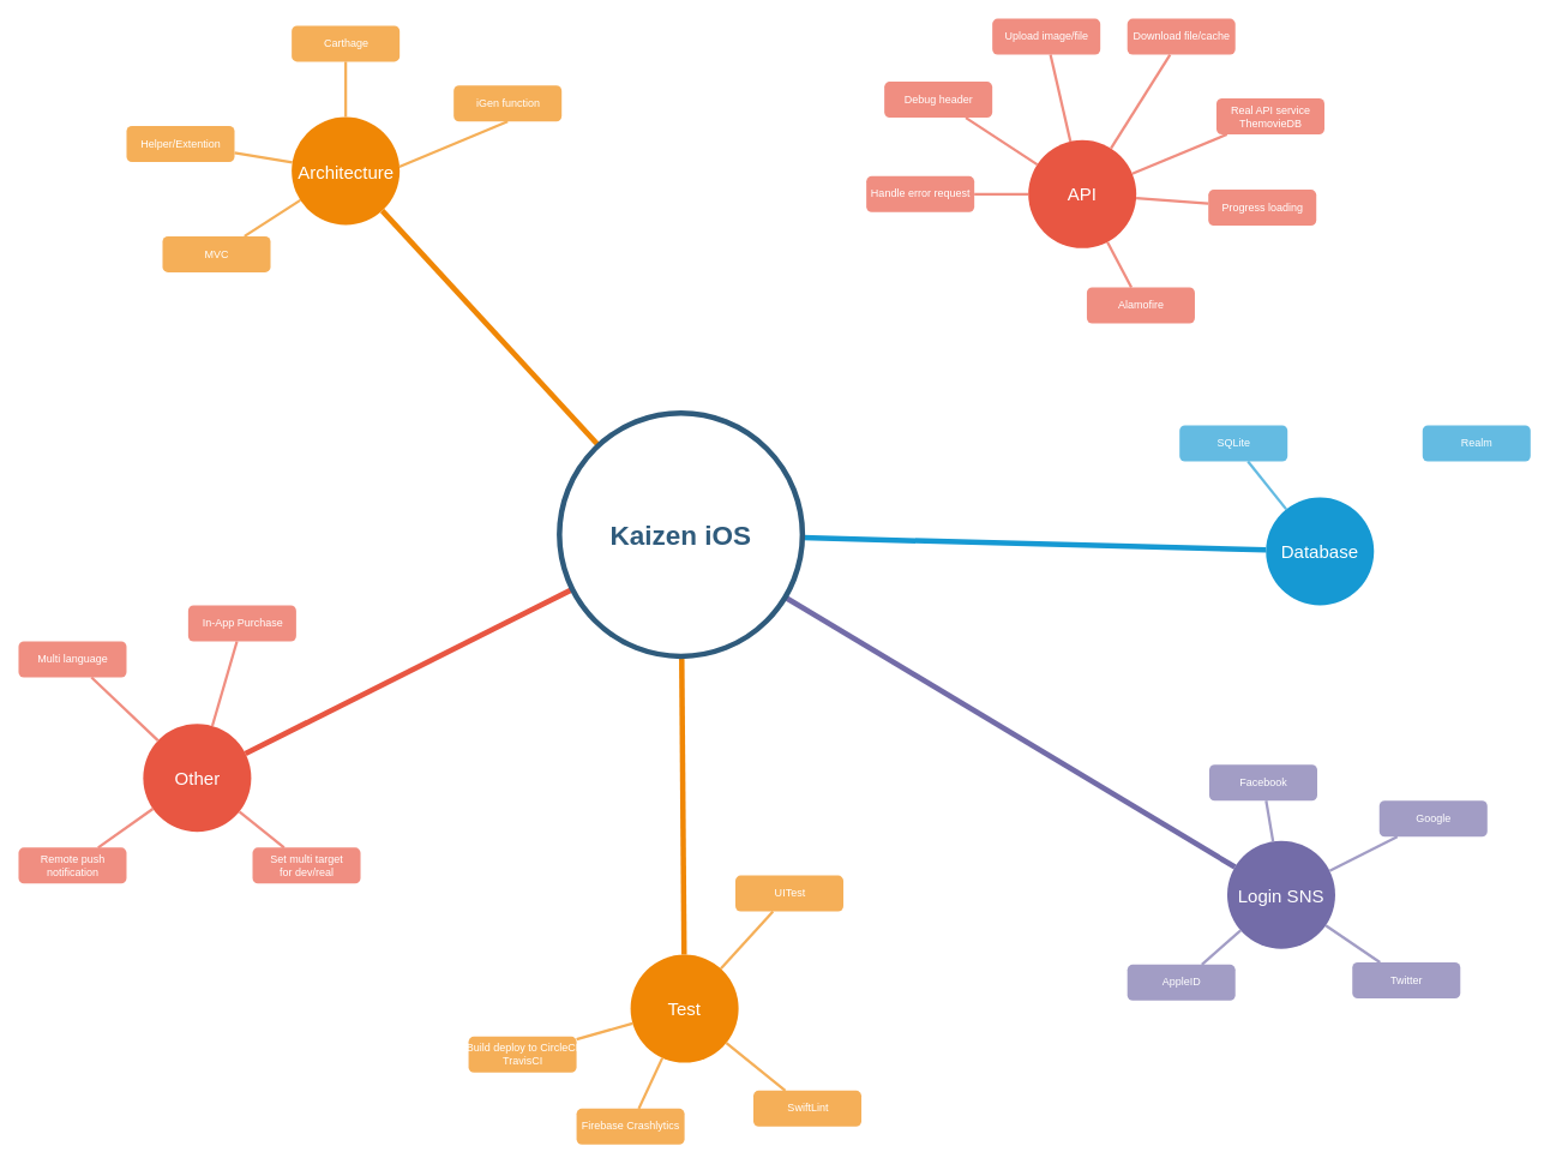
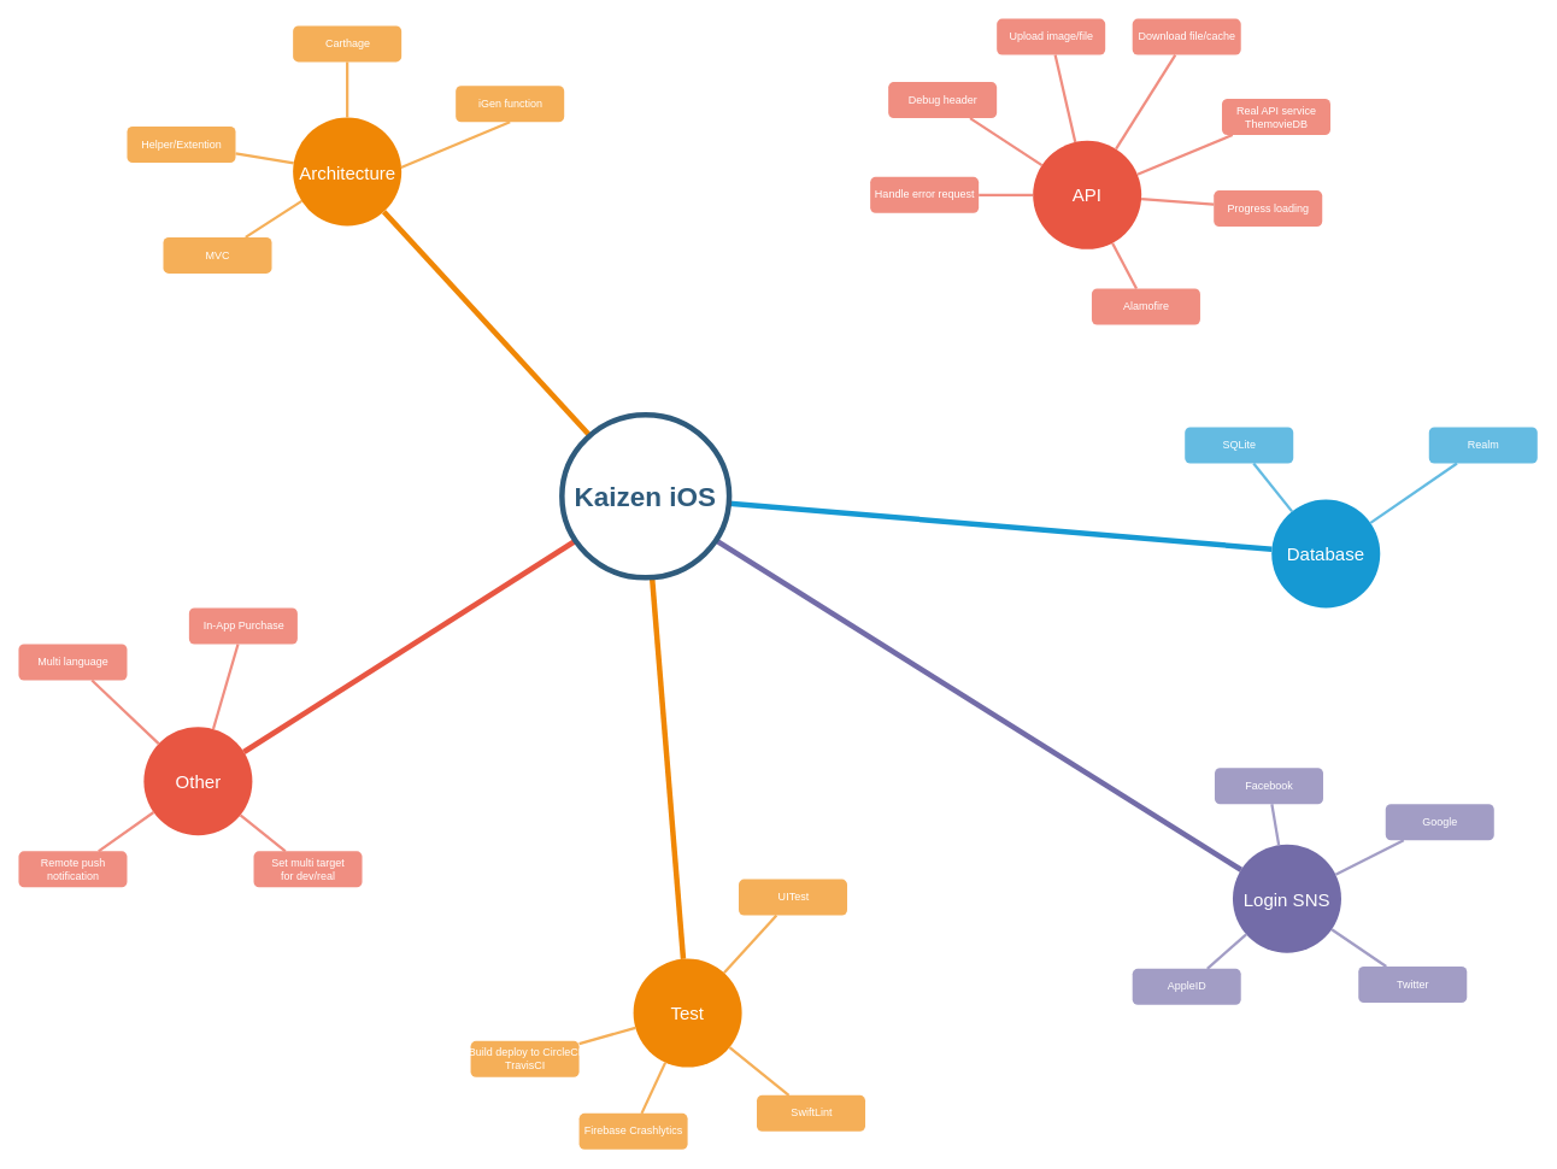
  <mxCell id="0" />
  <mxCell id="1" parent="0" />
  <mxCell id="2" value="Architecture" style="ellipse;whiteSpace=wrap;html=1;shadow=0;fontFamily=Helvetica;fontSize=20;fontColor=#FFFFFF;align=center;strokeWidth=3;fillColor=#F08705;strokeColor=none;gradientColor=none;" parent="1" vertex="1"><mxGeometry x="323.5" y="129.5" width="120" height="120" as="geometry" /></mxCell>
  <mxCell id="3" value="API" style="ellipse;whiteSpace=wrap;html=1;shadow=0;fontFamily=Helvetica;fontSize=20;fontColor=#FFFFFF;align=center;strokeWidth=3;fillColor=#E85642;strokeColor=none;" parent="1" vertex="1"><mxGeometry x="1142" y="155.25" width="120" height="120" as="geometry" /></mxCell>
  <mxCell id="4" value="Database" style="ellipse;whiteSpace=wrap;html=1;shadow=0;fontFamily=Helvetica;fontSize=20;fontColor=#FFFFFF;align=center;strokeWidth=3;fillColor=#1699D3;strokeColor=none;" parent="1" vertex="1"><mxGeometry x="1406" y="552" width="120" height="120" as="geometry" /></mxCell>
  <mxCell id="5" value="Login SNS" style="ellipse;whiteSpace=wrap;html=1;shadow=0;fontFamily=Helvetica;fontSize=20;fontColor=#FFFFFF;align=center;strokeWidth=3;fillColor=#736ca8;strokeColor=none;" parent="1" vertex="1"><mxGeometry x="1363" y="933.5" width="120" height="120" as="geometry" /></mxCell>
  <mxCell id="6" value="Test" style="ellipse;whiteSpace=wrap;html=1;shadow=0;fontFamily=Helvetica;fontSize=20;fontColor=#FFFFFF;align=center;strokeWidth=3;fillColor=#F08705;strokeColor=none;" parent="1" vertex="1"><mxGeometry x="700" y="1060" width="120" height="120" as="geometry" /></mxCell>
  <mxCell id="7" value="Other" style="ellipse;whiteSpace=wrap;html=1;shadow=0;fontFamily=Helvetica;fontSize=20;fontColor=#FFFFFF;align=center;strokeWidth=3;fillColor=#E85642;strokeColor=none;" parent="1" vertex="1"><mxGeometry x="158.5" y="803.5" width="120" height="120" as="geometry" /></mxCell>
  <mxCell id="8" value="MVC" style="rounded=1;fillColor=#f5af58;strokeColor=none;strokeWidth=3;shadow=0;html=1;fontColor=#FFFFFF;" parent="1" vertex="1"><mxGeometry x="180" y="262" width="120" height="40" as="geometry" /></mxCell>
  <mxCell id="9" style="endArrow=none;strokeWidth=6;strokeColor=#f08705;html=1;" parent="1" source="59" target="2" edge="1"><mxGeometry relative="1" as="geometry" /></mxCell>
  <mxCell id="10" style="endArrow=none;strokeWidth=6;strokeColor=#1699D3;html=1;" parent="1" source="59" target="4" edge="1"><mxGeometry relative="1" as="geometry" /></mxCell>
  <mxCell id="11" style="endArrow=none;strokeWidth=6;strokeColor=#736ca8;html=1;" parent="1" source="59" target="5" edge="1"><mxGeometry relative="1" as="geometry" /></mxCell>
  <mxCell id="12" value="" style="edgeStyle=none;endArrow=none;strokeWidth=6;strokeColor=#F08705;html=1;" parent="1" source="59" target="6" edge="1"><mxGeometry x="181" y="226.5" width="100" height="100" as="geometry"><mxPoint x="-159" y="108.5" as="sourcePoint" /><mxPoint x="-59" y="8.5" as="targetPoint" /></mxGeometry></mxCell>
  <mxCell id="13" value="" style="edgeStyle=none;endArrow=none;strokeWidth=6;strokeColor=#E85642;html=1;" parent="1" source="59" target="7" edge="1"><mxGeometry x="181" y="226.5" width="100" height="100" as="geometry"><mxPoint x="-159" y="108.5" as="sourcePoint" /><mxPoint x="-59" y="8.5" as="targetPoint" /></mxGeometry></mxCell>
  <mxCell id="14" value="Helper/Extention" style="rounded=1;fillColor=#f5af58;strokeColor=none;strokeWidth=3;shadow=0;html=1;fontColor=#FFFFFF;" parent="1" vertex="1"><mxGeometry x="140" y="139.5" width="120" height="40" as="geometry" /></mxCell>
  <mxCell id="15" value="" style="edgeStyle=none;endArrow=none;strokeWidth=3;strokeColor=#F5AF58;html=1;" parent="1" source="2" target="8" edge="1"><mxGeometry x="-436.5" y="127.5" width="100" height="100" as="geometry"><mxPoint x="-776.5" y="9.5" as="sourcePoint" /><mxPoint x="-676.5" y="-90.5" as="targetPoint" /></mxGeometry></mxCell>
  <mxCell id="16" value="" style="edgeStyle=none;endArrow=none;strokeWidth=3;strokeColor=#F5AF58;html=1;" parent="1" source="2" target="14" edge="1"><mxGeometry x="-436.5" y="127.5" width="100" height="100" as="geometry"><mxPoint x="-776.5" y="9.5" as="sourcePoint" /><mxPoint x="-676.5" y="-90.5" as="targetPoint" /></mxGeometry></mxCell>
  <mxCell id="17" value="Alamofire" style="rounded=1;fillColor=#f08e81;strokeColor=none;strokeWidth=3;shadow=0;html=1;fontColor=#FFFFFF;" parent="1" vertex="1"><mxGeometry x="1207" y="318.75" width="120" height="40" as="geometry" /></mxCell>
  <mxCell id="18" value="Handle error request" style="rounded=1;fillColor=#f08e81;strokeColor=none;strokeWidth=3;shadow=0;html=1;fontColor=#FFFFFF;" parent="1" vertex="1"><mxGeometry x="962" y="195.25" width="120" height="40" as="geometry" /></mxCell>
  <mxCell id="19" value="Debug header" style="rounded=1;fillColor=#f08e81;strokeColor=none;strokeWidth=3;shadow=0;html=1;fontColor=#FFFFFF;" parent="1" vertex="1"><mxGeometry x="982" y="90.25" width="120" height="40" as="geometry" /></mxCell>
  <mxCell id="20" value="Upload image/file" style="rounded=1;fillColor=#f08e81;strokeColor=none;strokeWidth=3;shadow=0;html=1;fontColor=#FFFFFF;" parent="1" vertex="1"><mxGeometry x="1102" y="20.25" width="120" height="40" as="geometry" /></mxCell>
  <mxCell id="21" value="Download file/cache" style="rounded=1;fillColor=#f08e81;strokeColor=none;strokeWidth=3;shadow=0;html=1;fontColor=#FFFFFF;" parent="1" vertex="1"><mxGeometry x="1252" y="20.25" width="120" height="40" as="geometry" /></mxCell>
  <mxCell id="22" value="Real API service &lt;br&gt;ThemovieDB" style="rounded=1;fillColor=#f08e81;strokeColor=none;strokeWidth=3;shadow=0;html=1;fontColor=#FFFFFF;" parent="1" vertex="1"><mxGeometry x="1351" y="108.75" width="120" height="40" as="geometry" /></mxCell>
  <mxCell id="23" value="Progress loading" style="rounded=1;fillColor=#f08e81;strokeColor=none;strokeWidth=3;shadow=0;html=1;fontColor=#FFFFFF;" parent="1" vertex="1"><mxGeometry x="1342" y="210.25" width="120" height="40" as="geometry" /></mxCell>
  <mxCell id="24" value="" style="edgeStyle=none;endArrow=none;strokeWidth=3;strokeColor=#F08E81;html=1;" parent="1" source="3" target="17" edge="1"><mxGeometry x="-188" y="123.25" width="100" height="100" as="geometry"><mxPoint x="-528" y="5.25" as="sourcePoint" /><mxPoint x="-428" y="-94.75" as="targetPoint" /></mxGeometry></mxCell>
  <mxCell id="25" value="" style="edgeStyle=none;endArrow=none;strokeWidth=3;strokeColor=#F08E81;html=1;" parent="1" source="3" target="18" edge="1"><mxGeometry x="-188" y="123.25" width="100" height="100" as="geometry"><mxPoint x="-528" y="5.25" as="sourcePoint" /><mxPoint x="-428" y="-94.75" as="targetPoint" /></mxGeometry></mxCell>
  <mxCell id="26" value="" style="edgeStyle=none;endArrow=none;strokeWidth=3;strokeColor=#F08E81;html=1;" parent="1" source="3" target="19" edge="1"><mxGeometry x="-188" y="123.25" width="100" height="100" as="geometry"><mxPoint x="-528" y="5.25" as="sourcePoint" /><mxPoint x="-428" y="-94.75" as="targetPoint" /></mxGeometry></mxCell>
  <mxCell id="27" value="" style="edgeStyle=none;endArrow=none;strokeWidth=3;strokeColor=#F08E81;html=1;" parent="1" source="3" target="20" edge="1"><mxGeometry x="-188" y="123.25" width="100" height="100" as="geometry"><mxPoint x="-528" y="5.25" as="sourcePoint" /><mxPoint x="-428" y="-94.75" as="targetPoint" /></mxGeometry></mxCell>
  <mxCell id="28" value="" style="edgeStyle=none;endArrow=none;strokeWidth=3;strokeColor=#F08E81;html=1;" parent="1" source="3" target="21" edge="1"><mxGeometry x="-188" y="123.25" width="100" height="100" as="geometry"><mxPoint x="-528" y="5.25" as="sourcePoint" /><mxPoint x="-428" y="-94.75" as="targetPoint" /></mxGeometry></mxCell>
  <mxCell id="29" value="" style="edgeStyle=none;endArrow=none;strokeWidth=3;strokeColor=#F08E81;html=1;" parent="1" source="3" target="22" edge="1"><mxGeometry x="-188" y="123.25" width="100" height="100" as="geometry"><mxPoint x="-528" y="5.25" as="sourcePoint" /><mxPoint x="-428" y="-94.75" as="targetPoint" /></mxGeometry></mxCell>
  <mxCell id="30" value="" style="edgeStyle=none;endArrow=none;strokeWidth=3;strokeColor=#F08E81;html=1;" parent="1" source="3" target="23" edge="1"><mxGeometry x="-188" y="123.25" width="100" height="100" as="geometry"><mxPoint x="-528" y="5.25" as="sourcePoint" /><mxPoint x="-428" y="-94.75" as="targetPoint" /></mxGeometry></mxCell>
  <mxCell id="31" value="SQLite" style="rounded=1;fillColor=#64BBE2;strokeColor=none;strokeWidth=3;shadow=0;html=1;fontColor=#FFFFFF;" parent="1" vertex="1"><mxGeometry x="1310" y="472" width="120" height="40" as="geometry" /></mxCell>
  <mxCell id="32" value="Realm" style="rounded=1;fillColor=#64BBE2;strokeColor=none;strokeWidth=3;shadow=0;html=1;fontColor=#FFFFFF;" parent="1" vertex="1"><mxGeometry x="1580" y="472" width="120" height="40" as="geometry" /></mxCell>
  <mxCell id="33" value="" style="edgeStyle=none;endArrow=none;strokeWidth=3;strokeColor=#64BBE2;html=1;" parent="1" source="4" target="31" edge="1"><mxGeometry x="-214" y="160" width="100" height="100" as="geometry"><mxPoint x="-554" y="42" as="sourcePoint" /><mxPoint x="-454" y="-58" as="targetPoint" /></mxGeometry></mxCell>
+ <mxCell id="34" value="" style="edgeStyle=none;endArrow=none;strokeWidth=3;strokeColor=#64BBE2;html=1;" parent="1" source="4" target="32" edge="1"><mxGeometry x="-214" y="160" width="100" height="100" as="geometry"><mxPoint x="-554" y="42" as="sourcePoint" /><mxPoint x="-454" y="-58" as="targetPoint" /></mxGeometry></mxCell>
  <mxCell id="35" value="Facebook" style="rounded=1;fillColor=#a29dc5;strokeColor=none;strokeWidth=3;shadow=0;html=1;fontColor=#FFFFFF;" parent="1" vertex="1"><mxGeometry x="1343" y="849" width="120" height="40" as="geometry" /></mxCell>
  <mxCell id="36" value="Google" style="rounded=1;fillColor=#a29dc5;strokeColor=none;strokeWidth=3;shadow=0;html=1;fontColor=#FFFFFF;" parent="1" vertex="1"><mxGeometry x="1532" y="889" width="120" height="40" as="geometry" /></mxCell>
  <mxCell id="37" value="Twitter" style="rounded=1;fillColor=#a29dc5;strokeColor=none;strokeWidth=3;shadow=0;html=1;fontColor=#FFFFFF;" parent="1" vertex="1"><mxGeometry x="1502" y="1068.5" width="120" height="40" as="geometry" /></mxCell>
  <mxCell id="38" value="AppleID" style="rounded=1;fillColor=#a29dc5;strokeColor=none;strokeWidth=3;shadow=0;html=1;fontColor=#FFFFFF;" parent="1" vertex="1"><mxGeometry x="1252" y="1071" width="120" height="40" as="geometry" /></mxCell>
  <mxCell id="39" value="" style="edgeStyle=none;endArrow=none;strokeWidth=3;strokeColor=#A29DC5;html=1;" parent="1" source="5" target="37" edge="1"><mxGeometry x="243" y="-123.5" width="100" height="100" as="geometry"><mxPoint x="-97" y="-241.5" as="sourcePoint" /><mxPoint x="3" y="-341.5" as="targetPoint" /></mxGeometry></mxCell>
  <mxCell id="40" value="" style="edgeStyle=none;endArrow=none;strokeWidth=3;strokeColor=#A29DC5;html=1;" parent="1" source="5" target="38" edge="1"><mxGeometry x="243" y="-123.5" width="100" height="100" as="geometry"><mxPoint x="-97" y="-241.5" as="sourcePoint" /><mxPoint x="3" y="-341.5" as="targetPoint" /></mxGeometry></mxCell>
  <mxCell id="41" value="" style="edgeStyle=none;endArrow=none;strokeWidth=3;strokeColor=#A29DC5;html=1;" parent="1" source="5" target="35" edge="1"><mxGeometry x="243" y="-123.5" width="100" height="100" as="geometry"><mxPoint x="-97" y="-241.5" as="sourcePoint" /><mxPoint x="3" y="-341.5" as="targetPoint" /></mxGeometry></mxCell>
  <mxCell id="42" value="SwiftLint" style="rounded=1;fillColor=#f5af58;strokeColor=none;strokeWidth=3;shadow=0;html=1;fontColor=#FFFFFF;" parent="1" vertex="1"><mxGeometry x="836.5" y="1211" width="120" height="40" as="geometry" /></mxCell>
  <mxCell id="43" value="Firebase Crashlytics" style="rounded=1;fillColor=#f5af58;strokeColor=none;strokeWidth=3;shadow=0;html=1;fontColor=#FFFFFF;" parent="1" vertex="1"><mxGeometry x="640" y="1231" width="120" height="40" as="geometry" /></mxCell>
  <mxCell id="44" value="Build deploy to CircleCI&lt;br&gt;TravisCI" style="rounded=1;fillColor=#f5af58;strokeColor=none;strokeWidth=3;shadow=0;html=1;fontColor=#FFFFFF;" parent="1" vertex="1"><mxGeometry x="520" y="1151" width="120" height="40" as="geometry" /></mxCell>
  <mxCell id="45" value="UITest" style="rounded=1;fillColor=#f5af58;strokeColor=none;strokeWidth=3;shadow=0;html=1;fontColor=#FFFFFF;" parent="1" vertex="1"><mxGeometry x="816.5" y="972" width="120" height="40" as="geometry" /></mxCell>
  <mxCell id="46" value="" style="edgeStyle=none;endArrow=none;strokeWidth=3;strokeColor=#F5AF58;html=1;" parent="1" source="6" target="45" edge="1"><mxGeometry x="120" y="8" width="100" height="100" as="geometry"><mxPoint x="-220" y="-110" as="sourcePoint" /><mxPoint x="-120" y="-210" as="targetPoint" /></mxGeometry></mxCell>
  <mxCell id="47" value="" style="edgeStyle=none;endArrow=none;strokeWidth=3;strokeColor=#F5AF58;html=1;" parent="1" source="6" target="42" edge="1"><mxGeometry x="120" y="8" width="100" height="100" as="geometry"><mxPoint x="-220" y="-110" as="sourcePoint" /><mxPoint x="-120" y="-210" as="targetPoint" /></mxGeometry></mxCell>
  <mxCell id="48" value="" style="edgeStyle=none;endArrow=none;strokeWidth=3;strokeColor=#F5AF58;html=1;" parent="1" source="6" target="43" edge="1"><mxGeometry x="120" y="8" width="100" height="100" as="geometry"><mxPoint x="-220" y="-110" as="sourcePoint" /><mxPoint x="-120" y="-210" as="targetPoint" /></mxGeometry></mxCell>
  <mxCell id="49" value="" style="edgeStyle=none;endArrow=none;strokeWidth=3;strokeColor=#F5AF58;html=1;" parent="1" source="6" target="44" edge="1"><mxGeometry x="120" y="8" width="100" height="100" as="geometry"><mxPoint x="-220" y="-110" as="sourcePoint" /><mxPoint x="-120" y="-210" as="targetPoint" /></mxGeometry></mxCell>
  <mxCell id="50" value="In-App Purchase" style="rounded=1;fillColor=#f08e81;strokeColor=none;strokeWidth=3;shadow=0;html=1;fontColor=#FFFFFF;" parent="1" vertex="1"><mxGeometry x="208.5" y="672" width="120" height="40" as="geometry" /></mxCell>
  <mxCell id="51" value="Multi language" style="rounded=1;fillColor=#f08e81;strokeColor=none;strokeWidth=3;shadow=0;html=1;fontColor=#FFFFFF;" parent="1" vertex="1"><mxGeometry x="20" y="712" width="120" height="40" as="geometry" /></mxCell>
  <mxCell id="52" value="Remote push &lt;br&gt;notification" style="rounded=1;fillColor=#f08e81;strokeColor=none;strokeWidth=3;shadow=0;html=1;fontColor=#FFFFFF;" parent="1" vertex="1"><mxGeometry x="20" y="941" width="120" height="40" as="geometry" /></mxCell>
  <mxCell id="53" value="Set multi target &lt;br&gt;for dev/real" style="rounded=1;fillColor=#f08e81;strokeColor=none;strokeWidth=3;shadow=0;html=1;fontColor=#FFFFFF;" parent="1" vertex="1"><mxGeometry x="280" y="941" width="120" height="40" as="geometry" /></mxCell>
  <mxCell id="54" value="" style="edgeStyle=none;endArrow=none;strokeWidth=3;strokeColor=#F08E81;html=1;" parent="1" source="7" target="53" edge="1"><mxGeometry x="128.5" y="-98.5" width="100" height="100" as="geometry"><mxPoint x="-211.5" y="-216.5" as="sourcePoint" /><mxPoint x="-111.5" y="-316.5" as="targetPoint" /></mxGeometry></mxCell>
  <mxCell id="55" value="" style="edgeStyle=none;endArrow=none;strokeWidth=3;strokeColor=#F08E81;html=1;" parent="1" source="7" target="50" edge="1"><mxGeometry x="128.5" y="-98.5" width="100" height="100" as="geometry"><mxPoint x="-211.5" y="-216.5" as="sourcePoint" /><mxPoint x="-111.5" y="-316.5" as="targetPoint" /></mxGeometry></mxCell>
  <mxCell id="56" value="" style="edgeStyle=none;endArrow=none;strokeWidth=3;strokeColor=#F08E81;html=1;" parent="1" source="7" target="51" edge="1"><mxGeometry x="128.5" y="-98.5" width="100" height="100" as="geometry"><mxPoint x="-211.5" y="-216.5" as="sourcePoint" /><mxPoint x="-111.5" y="-316.5" as="targetPoint" /></mxGeometry></mxCell>
  <mxCell id="57" value="" style="edgeStyle=none;endArrow=none;strokeWidth=3;strokeColor=#F08E81;html=1;" parent="1" source="7" target="52" edge="1"><mxGeometry x="128.5" y="-98.5" width="100" height="100" as="geometry"><mxPoint x="-211.5" y="-216.5" as="sourcePoint" /><mxPoint x="-111.5" y="-316.5" as="targetPoint" /></mxGeometry></mxCell>
  <mxCell id="58" style="edgeStyle=orthogonalEdgeStyle;rounded=0;html=1;exitX=0.75;exitY=0;entryX=0.75;entryY=0;startArrow=none;startFill=0;endArrow=block;endFill=1;jettySize=auto;orthogonalLoop=1;strokeColor=#12aab5;strokeWidth=6;fontSize=20;fontColor=#2F5B7C;" parent="1" source="18" target="18" edge="1"><mxGeometry relative="1" as="geometry" /></mxCell>
- <mxCell id="59" value="Kaizen iOS" style="ellipse;whiteSpace=wrap;html=1;shadow=0;fontFamily=Helvetica;fontSize=30;fontColor=#2F5B7C;align=center;strokeColor=#2F5B7C;strokeWidth=6;fillColor=#FFFFFF;fontStyle=1;gradientColor=none;" parent="1" vertex="1"><mxGeometry x="621" y="458.5" width="270" height="270" as="geometry" /></mxCell>
+ <mxCell id="59" value="Kaizen iOS" style="ellipse;whiteSpace=wrap;html=1;shadow=0;fontFamily=Helvetica;fontSize=30;fontColor=#2F5B7C;align=center;strokeColor=#2F5B7C;strokeWidth=6;fillColor=#FFFFFF;fontStyle=1;gradientColor=none;" parent="1" vertex="1"><mxGeometry x="621" y="458.5" width="185" height="180" as="geometry" /></mxCell>
  <mxCell id="60" value="" style="edgeStyle=none;endArrow=none;strokeWidth=3;strokeColor=#A29DC5;html=1;" parent="1" source="5" target="36" edge="1"><mxGeometry x="-1182" y="-428.5" width="100" height="100" as="geometry"><mxPoint x="-1522" y="-546.5" as="sourcePoint" /><mxPoint x="-1422" y="-646.5" as="targetPoint" /></mxGeometry></mxCell>
  <mxCell id="61" value="Carthage" style="rounded=1;fillColor=#f5af58;strokeColor=none;strokeWidth=3;shadow=0;html=1;fontColor=#FFFFFF;" vertex="1" parent="1"><mxGeometry x="323.5" y="28" width="120" height="40" as="geometry" /></mxCell>
  <mxCell id="62" value="iGen function" style="rounded=1;fillColor=#f5af58;strokeColor=none;strokeWidth=3;shadow=0;html=1;fontColor=#FFFFFF;" vertex="1" parent="1"><mxGeometry x="503.5" y="94.5" width="120" height="40" as="geometry" /></mxCell>
  <mxCell id="63" value="" style="edgeStyle=none;endArrow=none;strokeWidth=3;strokeColor=#F5AF58;html=1;entryX=0.5;entryY=1;entryDx=0;entryDy=0;" edge="1" parent="1" source="2" target="61"><mxGeometry x="-386.5" y="42.1" width="100" height="100" as="geometry"><mxPoint x="374.273" y="94.503" as="sourcePoint" /><mxPoint x="310" y="83.909" as="targetPoint" /></mxGeometry></mxCell>
  <mxCell id="64" value="" style="edgeStyle=none;endArrow=none;strokeWidth=3;strokeColor=#F5AF58;html=1;exitX=0.5;exitY=1;exitDx=0;exitDy=0;entryX=0.996;entryY=0.461;entryDx=0;entryDy=0;entryPerimeter=0;" edge="1" parent="1" source="62" target="2"><mxGeometry x="-216.5" y="127.1" width="100" height="100" as="geometry"><mxPoint x="544.273" y="179.503" as="sourcePoint" /><mxPoint x="480" y="168.909" as="targetPoint" /></mxGeometry></mxCell>
